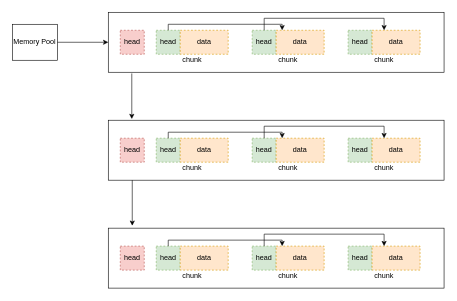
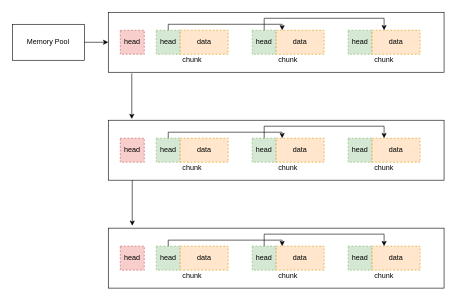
  <mxCell id="0" />
  <mxCell id="1" parent="0" />
  <mxCell id="2" value="" style="edgeStyle=orthogonalEdgeStyle;rounded=0;orthogonalLoop=1;jettySize=auto;html=1;" edge="1" parent="1" source="3" target="5"><mxGeometry relative="1" as="geometry" /></mxCell>
- <mxCell id="3" value="Memory Pool" style="rounded=0;whiteSpace=wrap;html=1;" vertex="1" parent="1"><mxGeometry x="20" y="40" width="75" height="60" as="geometry" /></mxCell>
+ <mxCell id="3" value="Memory Pool" style="rounded=0;whiteSpace=wrap;html=1;" vertex="1" parent="1"><mxGeometry x="20" y="40" width="120" height="60" as="geometry" /></mxCell>
  <mxCell id="4" value="" style="group" vertex="1" connectable="0" parent="1"><mxGeometry x="180" y="20" width="560" height="100" as="geometry" /></mxCell>
  <mxCell id="5" value="" style="rounded=0;whiteSpace=wrap;html=1;" vertex="1" parent="4"><mxGeometry width="560" height="100" as="geometry" /></mxCell>
  <mxCell id="6" value="" style="group" vertex="1" connectable="0" parent="4"><mxGeometry x="60" y="30" width="120" height="60" as="geometry" /></mxCell>
  <mxCell id="7" value="head" style="rounded=0;whiteSpace=wrap;html=1;dashed=1;fillColor=#d5e8d4;strokeColor=#82b366;" vertex="1" parent="6"><mxGeometry x="20" width="40" height="40" as="geometry" /></mxCell>
  <mxCell id="8" value="data" style="rounded=0;whiteSpace=wrap;html=1;dashed=1;fillColor=#ffe6cc;strokeColor=#d79b00;" vertex="1" parent="6"><mxGeometry x="60" width="80" height="40" as="geometry" /></mxCell>
  <mxCell id="9" value="chunk" style="text;html=1;strokeColor=none;fillColor=none;align=center;verticalAlign=middle;whiteSpace=wrap;rounded=0;dashed=1;" vertex="1" parent="6"><mxGeometry x="50" y="40" width="60" height="20" as="geometry" /></mxCell>
  <mxCell id="10" value="" style="group" vertex="1" connectable="0" parent="4"><mxGeometry x="240" y="30" width="120" height="60" as="geometry" /></mxCell>
  <mxCell id="11" value="head" style="rounded=0;whiteSpace=wrap;html=1;dashed=1;fillColor=#d5e8d4;strokeColor=#82b366;" vertex="1" parent="10"><mxGeometry width="40" height="40" as="geometry" /></mxCell>
  <mxCell id="12" value="data" style="rounded=0;whiteSpace=wrap;html=1;dashed=1;fillColor=#ffe6cc;strokeColor=#d79b00;" vertex="1" parent="10"><mxGeometry x="40" width="80" height="40" as="geometry" /></mxCell>
  <mxCell id="13" value="chunk" style="text;html=1;strokeColor=none;fillColor=none;align=center;verticalAlign=middle;whiteSpace=wrap;rounded=0;dashed=1;" vertex="1" parent="10"><mxGeometry x="30" y="40" width="60" height="20" as="geometry" /></mxCell>
  <mxCell id="14" value="" style="group" vertex="1" connectable="0" parent="4"><mxGeometry x="400" y="30" width="120" height="60" as="geometry" /></mxCell>
  <mxCell id="15" value="head" style="rounded=0;whiteSpace=wrap;html=1;dashed=1;fillColor=#d5e8d4;strokeColor=#82b366;" vertex="1" parent="14"><mxGeometry width="40" height="40" as="geometry" /></mxCell>
  <mxCell id="16" value="data" style="rounded=0;whiteSpace=wrap;html=1;dashed=1;fillColor=#ffe6cc;strokeColor=#d79b00;" vertex="1" parent="14"><mxGeometry x="40" width="80" height="40" as="geometry" /></mxCell>
  <mxCell id="17" value="chunk" style="text;html=1;strokeColor=none;fillColor=none;align=center;verticalAlign=middle;whiteSpace=wrap;rounded=0;dashed=1;" vertex="1" parent="14"><mxGeometry x="30" y="40" width="60" height="20" as="geometry" /></mxCell>
  <mxCell id="18" value="head" style="rounded=0;whiteSpace=wrap;html=1;dashed=1;fillColor=#f8cecc;strokeColor=#b85450;" vertex="1" parent="4"><mxGeometry x="20" y="30" width="40" height="40" as="geometry" /></mxCell>
  <mxCell id="19" style="edgeStyle=orthogonalEdgeStyle;rounded=0;orthogonalLoop=1;jettySize=auto;html=1;" edge="1" parent="4" source="7"><mxGeometry relative="1" as="geometry"><mxPoint x="290" y="30" as="targetPoint" /><Array as="points"><mxPoint x="100" y="20" /><mxPoint x="290" y="20" /></Array></mxGeometry></mxCell>
  <mxCell id="20" style="edgeStyle=orthogonalEdgeStyle;rounded=0;orthogonalLoop=1;jettySize=auto;html=1;" edge="1" parent="4" source="11"><mxGeometry relative="1" as="geometry"><mxPoint x="460" y="30" as="targetPoint" /><Array as="points"><mxPoint x="260" y="10" /><mxPoint x="460" y="10" /></Array></mxGeometry></mxCell>
  <mxCell id="21" value="" style="group" vertex="1" connectable="0" parent="1"><mxGeometry x="180" y="200" width="560" height="100" as="geometry" /></mxCell>
  <mxCell id="22" value="" style="rounded=0;whiteSpace=wrap;html=1;" vertex="1" parent="21"><mxGeometry width="560" height="100" as="geometry" /></mxCell>
  <mxCell id="23" value="" style="group" vertex="1" connectable="0" parent="21"><mxGeometry x="60" y="30" width="120" height="60" as="geometry" /></mxCell>
  <mxCell id="24" value="head" style="rounded=0;whiteSpace=wrap;html=1;dashed=1;fillColor=#d5e8d4;strokeColor=#82b366;" vertex="1" parent="23"><mxGeometry x="20" width="40" height="40" as="geometry" /></mxCell>
  <mxCell id="25" value="data" style="rounded=0;whiteSpace=wrap;html=1;dashed=1;fillColor=#ffe6cc;strokeColor=#d79b00;" vertex="1" parent="23"><mxGeometry x="60" width="80" height="40" as="geometry" /></mxCell>
  <mxCell id="26" value="chunk" style="text;html=1;strokeColor=none;fillColor=none;align=center;verticalAlign=middle;whiteSpace=wrap;rounded=0;dashed=1;" vertex="1" parent="23"><mxGeometry x="50" y="40" width="60" height="20" as="geometry" /></mxCell>
  <mxCell id="27" value="" style="group" vertex="1" connectable="0" parent="21"><mxGeometry x="240" y="30" width="120" height="60" as="geometry" /></mxCell>
  <mxCell id="28" value="head" style="rounded=0;whiteSpace=wrap;html=1;dashed=1;fillColor=#d5e8d4;strokeColor=#82b366;" vertex="1" parent="27"><mxGeometry width="40" height="40" as="geometry" /></mxCell>
  <mxCell id="29" value="data" style="rounded=0;whiteSpace=wrap;html=1;dashed=1;fillColor=#ffe6cc;strokeColor=#d79b00;" vertex="1" parent="27"><mxGeometry x="40" width="80" height="40" as="geometry" /></mxCell>
  <mxCell id="30" value="chunk" style="text;html=1;strokeColor=none;fillColor=none;align=center;verticalAlign=middle;whiteSpace=wrap;rounded=0;dashed=1;" vertex="1" parent="27"><mxGeometry x="30" y="40" width="60" height="20" as="geometry" /></mxCell>
  <mxCell id="31" value="" style="group" vertex="1" connectable="0" parent="21"><mxGeometry x="400" y="30" width="120" height="60" as="geometry" /></mxCell>
  <mxCell id="32" value="head" style="rounded=0;whiteSpace=wrap;html=1;dashed=1;fillColor=#d5e8d4;strokeColor=#82b366;" vertex="1" parent="31"><mxGeometry width="40" height="40" as="geometry" /></mxCell>
  <mxCell id="33" value="data" style="rounded=0;whiteSpace=wrap;html=1;dashed=1;fillColor=#ffe6cc;strokeColor=#d79b00;" vertex="1" parent="31"><mxGeometry x="40" width="80" height="40" as="geometry" /></mxCell>
  <mxCell id="34" value="chunk" style="text;html=1;strokeColor=none;fillColor=none;align=center;verticalAlign=middle;whiteSpace=wrap;rounded=0;dashed=1;" vertex="1" parent="31"><mxGeometry x="30" y="40" width="60" height="20" as="geometry" /></mxCell>
  <mxCell id="35" value="head" style="rounded=0;whiteSpace=wrap;html=1;dashed=1;fillColor=#f8cecc;strokeColor=#b85450;" vertex="1" parent="21"><mxGeometry x="20" y="30" width="40" height="40" as="geometry" /></mxCell>
  <mxCell id="36" style="edgeStyle=orthogonalEdgeStyle;rounded=0;orthogonalLoop=1;jettySize=auto;html=1;" edge="1" parent="21" source="24"><mxGeometry relative="1" as="geometry"><mxPoint x="290" y="30" as="targetPoint" /><Array as="points"><mxPoint x="100" y="20" /><mxPoint x="290" y="20" /></Array></mxGeometry></mxCell>
  <mxCell id="37" style="edgeStyle=orthogonalEdgeStyle;rounded=0;orthogonalLoop=1;jettySize=auto;html=1;" edge="1" parent="21" source="28"><mxGeometry relative="1" as="geometry"><mxPoint x="460" y="30" as="targetPoint" /><Array as="points"><mxPoint x="260" y="10" /><mxPoint x="460" y="10" /></Array></mxGeometry></mxCell>
  <mxCell id="38" value="" style="endArrow=classic;html=1;rounded=0;exitX=0.07;exitY=1.02;exitDx=0;exitDy=0;exitPerimeter=0;entryX=0.07;entryY=-0.02;entryDx=0;entryDy=0;entryPerimeter=0;" edge="1" parent="1" source="5" target="22"><mxGeometry width="50" height="50" relative="1" as="geometry"><mxPoint x="70" y="330" as="sourcePoint" /><mxPoint x="120" y="280" as="targetPoint" /></mxGeometry></mxCell>
  <mxCell id="39" value="" style="group" vertex="1" connectable="0" parent="1"><mxGeometry x="180" y="380" width="560" height="100" as="geometry" /></mxCell>
  <mxCell id="40" value="" style="rounded=0;whiteSpace=wrap;html=1;" vertex="1" parent="39"><mxGeometry width="560" height="100" as="geometry" /></mxCell>
  <mxCell id="41" value="" style="group" vertex="1" connectable="0" parent="39"><mxGeometry x="60" y="30" width="120" height="60" as="geometry" /></mxCell>
  <mxCell id="42" value="head" style="rounded=0;whiteSpace=wrap;html=1;dashed=1;fillColor=#d5e8d4;strokeColor=#82b366;" vertex="1" parent="41"><mxGeometry x="20" width="40" height="40" as="geometry" /></mxCell>
  <mxCell id="43" value="data" style="rounded=0;whiteSpace=wrap;html=1;dashed=1;fillColor=#ffe6cc;strokeColor=#d79b00;" vertex="1" parent="41"><mxGeometry x="60" width="80" height="40" as="geometry" /></mxCell>
  <mxCell id="44" value="chunk" style="text;html=1;strokeColor=none;fillColor=none;align=center;verticalAlign=middle;whiteSpace=wrap;rounded=0;dashed=1;" vertex="1" parent="41"><mxGeometry x="50" y="40" width="60" height="20" as="geometry" /></mxCell>
  <mxCell id="45" value="" style="group" vertex="1" connectable="0" parent="39"><mxGeometry x="240" y="30" width="120" height="60" as="geometry" /></mxCell>
  <mxCell id="46" value="head" style="rounded=0;whiteSpace=wrap;html=1;dashed=1;fillColor=#d5e8d4;strokeColor=#82b366;" vertex="1" parent="45"><mxGeometry width="40" height="40" as="geometry" /></mxCell>
  <mxCell id="47" value="data" style="rounded=0;whiteSpace=wrap;html=1;dashed=1;fillColor=#ffe6cc;strokeColor=#d79b00;" vertex="1" parent="45"><mxGeometry x="40" width="80" height="40" as="geometry" /></mxCell>
  <mxCell id="48" value="chunk" style="text;html=1;strokeColor=none;fillColor=none;align=center;verticalAlign=middle;whiteSpace=wrap;rounded=0;dashed=1;" vertex="1" parent="45"><mxGeometry x="30" y="40" width="60" height="20" as="geometry" /></mxCell>
  <mxCell id="49" value="" style="group" vertex="1" connectable="0" parent="39"><mxGeometry x="400" y="30" width="120" height="60" as="geometry" /></mxCell>
  <mxCell id="50" value="head" style="rounded=0;whiteSpace=wrap;html=1;dashed=1;fillColor=#d5e8d4;strokeColor=#82b366;" vertex="1" parent="49"><mxGeometry width="40" height="40" as="geometry" /></mxCell>
  <mxCell id="51" value="data" style="rounded=0;whiteSpace=wrap;html=1;dashed=1;fillColor=#ffe6cc;strokeColor=#d79b00;" vertex="1" parent="49"><mxGeometry x="40" width="80" height="40" as="geometry" /></mxCell>
  <mxCell id="52" value="chunk" style="text;html=1;strokeColor=none;fillColor=none;align=center;verticalAlign=middle;whiteSpace=wrap;rounded=0;dashed=1;" vertex="1" parent="49"><mxGeometry x="30" y="40" width="60" height="20" as="geometry" /></mxCell>
  <mxCell id="53" value="head" style="rounded=0;whiteSpace=wrap;html=1;dashed=1;fillColor=#f8cecc;strokeColor=#b85450;" vertex="1" parent="39"><mxGeometry x="20" y="30" width="40" height="40" as="geometry" /></mxCell>
  <mxCell id="54" style="edgeStyle=orthogonalEdgeStyle;rounded=0;orthogonalLoop=1;jettySize=auto;html=1;" edge="1" parent="39" source="42"><mxGeometry relative="1" as="geometry"><mxPoint x="290" y="30" as="targetPoint" /><Array as="points"><mxPoint x="100" y="20" /><mxPoint x="290" y="20" /></Array></mxGeometry></mxCell>
  <mxCell id="55" style="edgeStyle=orthogonalEdgeStyle;rounded=0;orthogonalLoop=1;jettySize=auto;html=1;" edge="1" parent="39" source="46"><mxGeometry relative="1" as="geometry"><mxPoint x="460" y="30" as="targetPoint" /><Array as="points"><mxPoint x="260" y="10" /><mxPoint x="460" y="10" /></Array></mxGeometry></mxCell>
  <mxCell id="56" value="" style="endArrow=classic;html=1;rounded=0;exitX=0.07;exitY=1.02;exitDx=0;exitDy=0;exitPerimeter=0;entryX=0.07;entryY=-0.02;entryDx=0;entryDy=0;entryPerimeter=0;" edge="1" parent="1"><mxGeometry width="50" height="50" relative="1" as="geometry"><mxPoint x="220" y="300" as="sourcePoint" /><mxPoint x="220" y="376" as="targetPoint" /></mxGeometry></mxCell>
